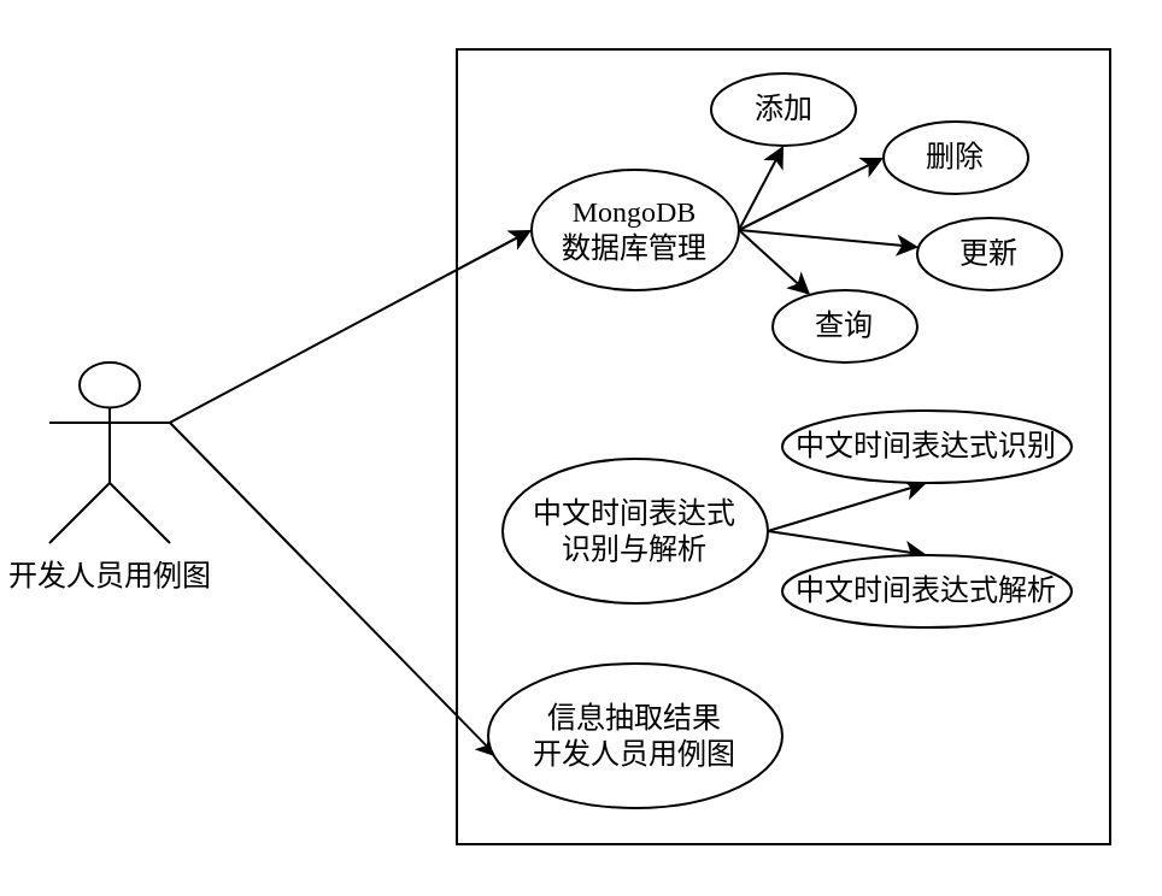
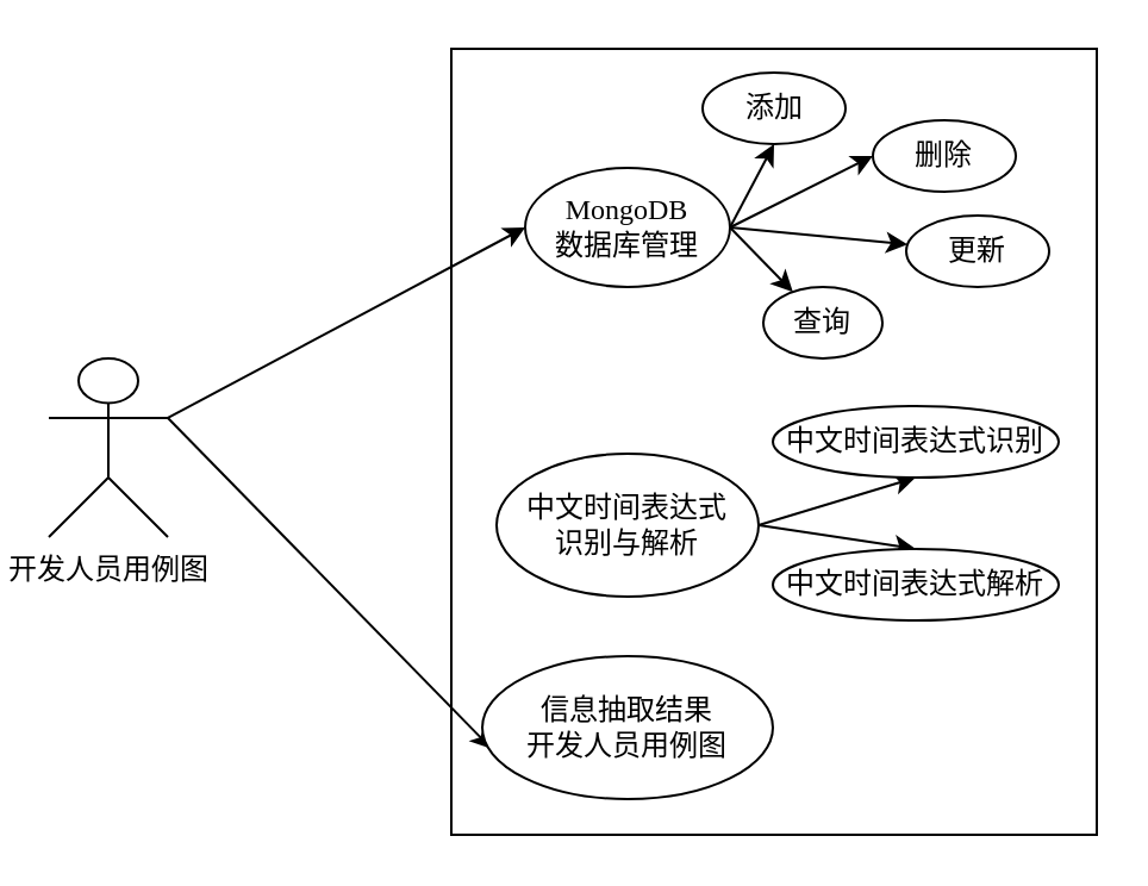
  <mxCell id="0" />
  <mxCell id="1" parent="0" />
  <mxCell id="2" value="" style="rounded=0;whiteSpace=wrap;html=1;fontSize=12;fontFamily=宋体;" vertex="1" parent="1"><mxGeometry x="189" y="20" width="271" height="330" as="geometry" /></mxCell>
  <mxCell id="3" style="edgeStyle=none;rounded=0;orthogonalLoop=1;jettySize=auto;html=1;exitX=1;exitY=0.333;exitDx=0;exitDy=0;exitPerimeter=0;entryX=0;entryY=0.5;entryDx=0;entryDy=0;fontSize=12;fontFamily=宋体;" edge="1" parent="1" source="5" target="10"><mxGeometry relative="1" as="geometry" /></mxCell>
  <mxCell id="4" style="edgeStyle=none;rounded=0;orthogonalLoop=1;jettySize=auto;html=1;exitX=1;exitY=0.333;exitDx=0;exitDy=0;exitPerimeter=0;entryX=0.033;entryY=0.65;entryDx=0;entryDy=0;entryPerimeter=0;fontSize=12;fontFamily=宋体;" edge="1" parent="1" source="5" target="20"><mxGeometry relative="1" as="geometry" /></mxCell>
  <mxCell id="5" value="开发人员用例图" style="shape=umlActor;verticalLabelPosition=bottom;verticalAlign=top;html=1;outlineConnect=0;fontSize=12;fontFamily=宋体;" vertex="1" parent="1"><mxGeometry x="20" y="150" width="50" height="75" as="geometry" /></mxCell>
  <mxCell id="6" style="edgeStyle=none;rounded=0;orthogonalLoop=1;jettySize=auto;html=1;exitX=1;exitY=0.5;exitDx=0;exitDy=0;entryX=0.5;entryY=1;entryDx=0;entryDy=0;fontSize=12;fontFamily=宋体;" edge="1" parent="1" source="10" target="11"><mxGeometry relative="1" as="geometry" /></mxCell>
  <mxCell id="7" style="edgeStyle=none;rounded=0;orthogonalLoop=1;jettySize=auto;html=1;exitX=1;exitY=0.5;exitDx=0;exitDy=0;entryX=0;entryY=0.5;entryDx=0;entryDy=0;fontSize=12;fontFamily=宋体;" edge="1" parent="1" source="10" target="12"><mxGeometry relative="1" as="geometry" /></mxCell>
  <mxCell id="8" style="edgeStyle=none;rounded=0;orthogonalLoop=1;jettySize=auto;html=1;exitX=1;exitY=0.5;exitDx=0;exitDy=0;fontSize=12;fontFamily=宋体;" edge="1" parent="1" source="10" target="13"><mxGeometry relative="1" as="geometry" /></mxCell>
  <mxCell id="9" style="edgeStyle=none;rounded=0;orthogonalLoop=1;jettySize=auto;html=1;exitX=1;exitY=0.5;exitDx=0;exitDy=0;fontSize=12;fontFamily=宋体;" edge="1" parent="1" source="10" target="14"><mxGeometry relative="1" as="geometry" /></mxCell>
  <mxCell id="10" value="MongoDB&lt;br style=&quot;font-size: 12px;&quot;&gt;数据库管理" style="ellipse;whiteSpace=wrap;html=1;fontSize=12;fontFamily=宋体;" vertex="1" parent="1"><mxGeometry x="220" y="70" width="86" height="50" as="geometry" /></mxCell>
  <mxCell id="11" value="添加" style="ellipse;whiteSpace=wrap;html=1;fontSize=12;fontFamily=宋体;" vertex="1" parent="1"><mxGeometry x="294.5" y="30" width="60" height="30" as="geometry" /></mxCell>
  <mxCell id="12" value="删除" style="ellipse;whiteSpace=wrap;html=1;fontSize=12;fontFamily=宋体;" vertex="1" parent="1"><mxGeometry x="366" y="50" width="60" height="30" as="geometry" /></mxCell>
  <mxCell id="13" value="更新" style="ellipse;whiteSpace=wrap;html=1;fontSize=12;fontFamily=宋体;" vertex="1" parent="1"><mxGeometry x="380" y="90" width="60" height="30" as="geometry" /></mxCell>
- <mxCell id="14" value="查询" style="ellipse;whiteSpace=wrap;html=1;fontSize=12;fontFamily=宋体;" vertex="1" parent="1"><mxGeometry x="320" y="120" width="60" height="30" as="geometry" /></mxCell>
+ <mxCell id="14" value="查询" style="ellipse;whiteSpace=wrap;html=1;fontSize=12;fontFamily=宋体;" vertex="1" parent="1"><mxGeometry x="320" y="120" width="50" height="30" as="geometry" /></mxCell>
  <mxCell id="15" style="edgeStyle=none;rounded=0;orthogonalLoop=1;jettySize=auto;html=1;exitX=1;exitY=0.5;exitDx=0;exitDy=0;entryX=0.5;entryY=1;entryDx=0;entryDy=0;fontSize=12;fontFamily=宋体;" edge="1" parent="1" source="17" target="18"><mxGeometry relative="1" as="geometry" /></mxCell>
  <mxCell id="16" style="edgeStyle=none;rounded=0;orthogonalLoop=1;jettySize=auto;html=1;exitX=1;exitY=0.5;exitDx=0;exitDy=0;entryX=0.5;entryY=0;entryDx=0;entryDy=0;fontSize=12;fontFamily=宋体;" edge="1" parent="1" source="17" target="19"><mxGeometry relative="1" as="geometry" /></mxCell>
  <mxCell id="17" value="中文时间表达式&lt;br style=&quot;font-size: 12px;&quot;&gt;识别与解析" style="ellipse;whiteSpace=wrap;html=1;fontSize=12;fontFamily=宋体;" vertex="1" parent="1"><mxGeometry x="208" y="190" width="110" height="60" as="geometry" /></mxCell>
  <mxCell id="18" value="中文时间表达式识别" style="ellipse;whiteSpace=wrap;html=1;fontSize=12;fontFamily=宋体;" vertex="1" parent="1"><mxGeometry x="324" y="170" width="120" height="30" as="geometry" /></mxCell>
  <mxCell id="19" value="中文时间表达式解析" style="ellipse;whiteSpace=wrap;html=1;fontSize=12;fontFamily=宋体;" vertex="1" parent="1"><mxGeometry x="324" y="230" width="120" height="30" as="geometry" /></mxCell>
  <mxCell id="20" value="信息抽取结果&lt;br style=&quot;font-size: 12px;&quot;&gt;开发人员用例图" style="ellipse;whiteSpace=wrap;html=1;fontSize=12;fontFamily=宋体;" vertex="1" parent="1"><mxGeometry x="202" y="275" width="122" height="60" as="geometry" /></mxCell>
  <mxCell id="21" style="edgeStyle=none;rounded=0;orthogonalLoop=1;jettySize=auto;html=1;exitX=0.5;exitY=1;exitDx=0;exitDy=0;fontSize=12;fontFamily=宋体;" edge="1" parent="1" source="2" target="2"><mxGeometry relative="1" as="geometry" /></mxCell>
